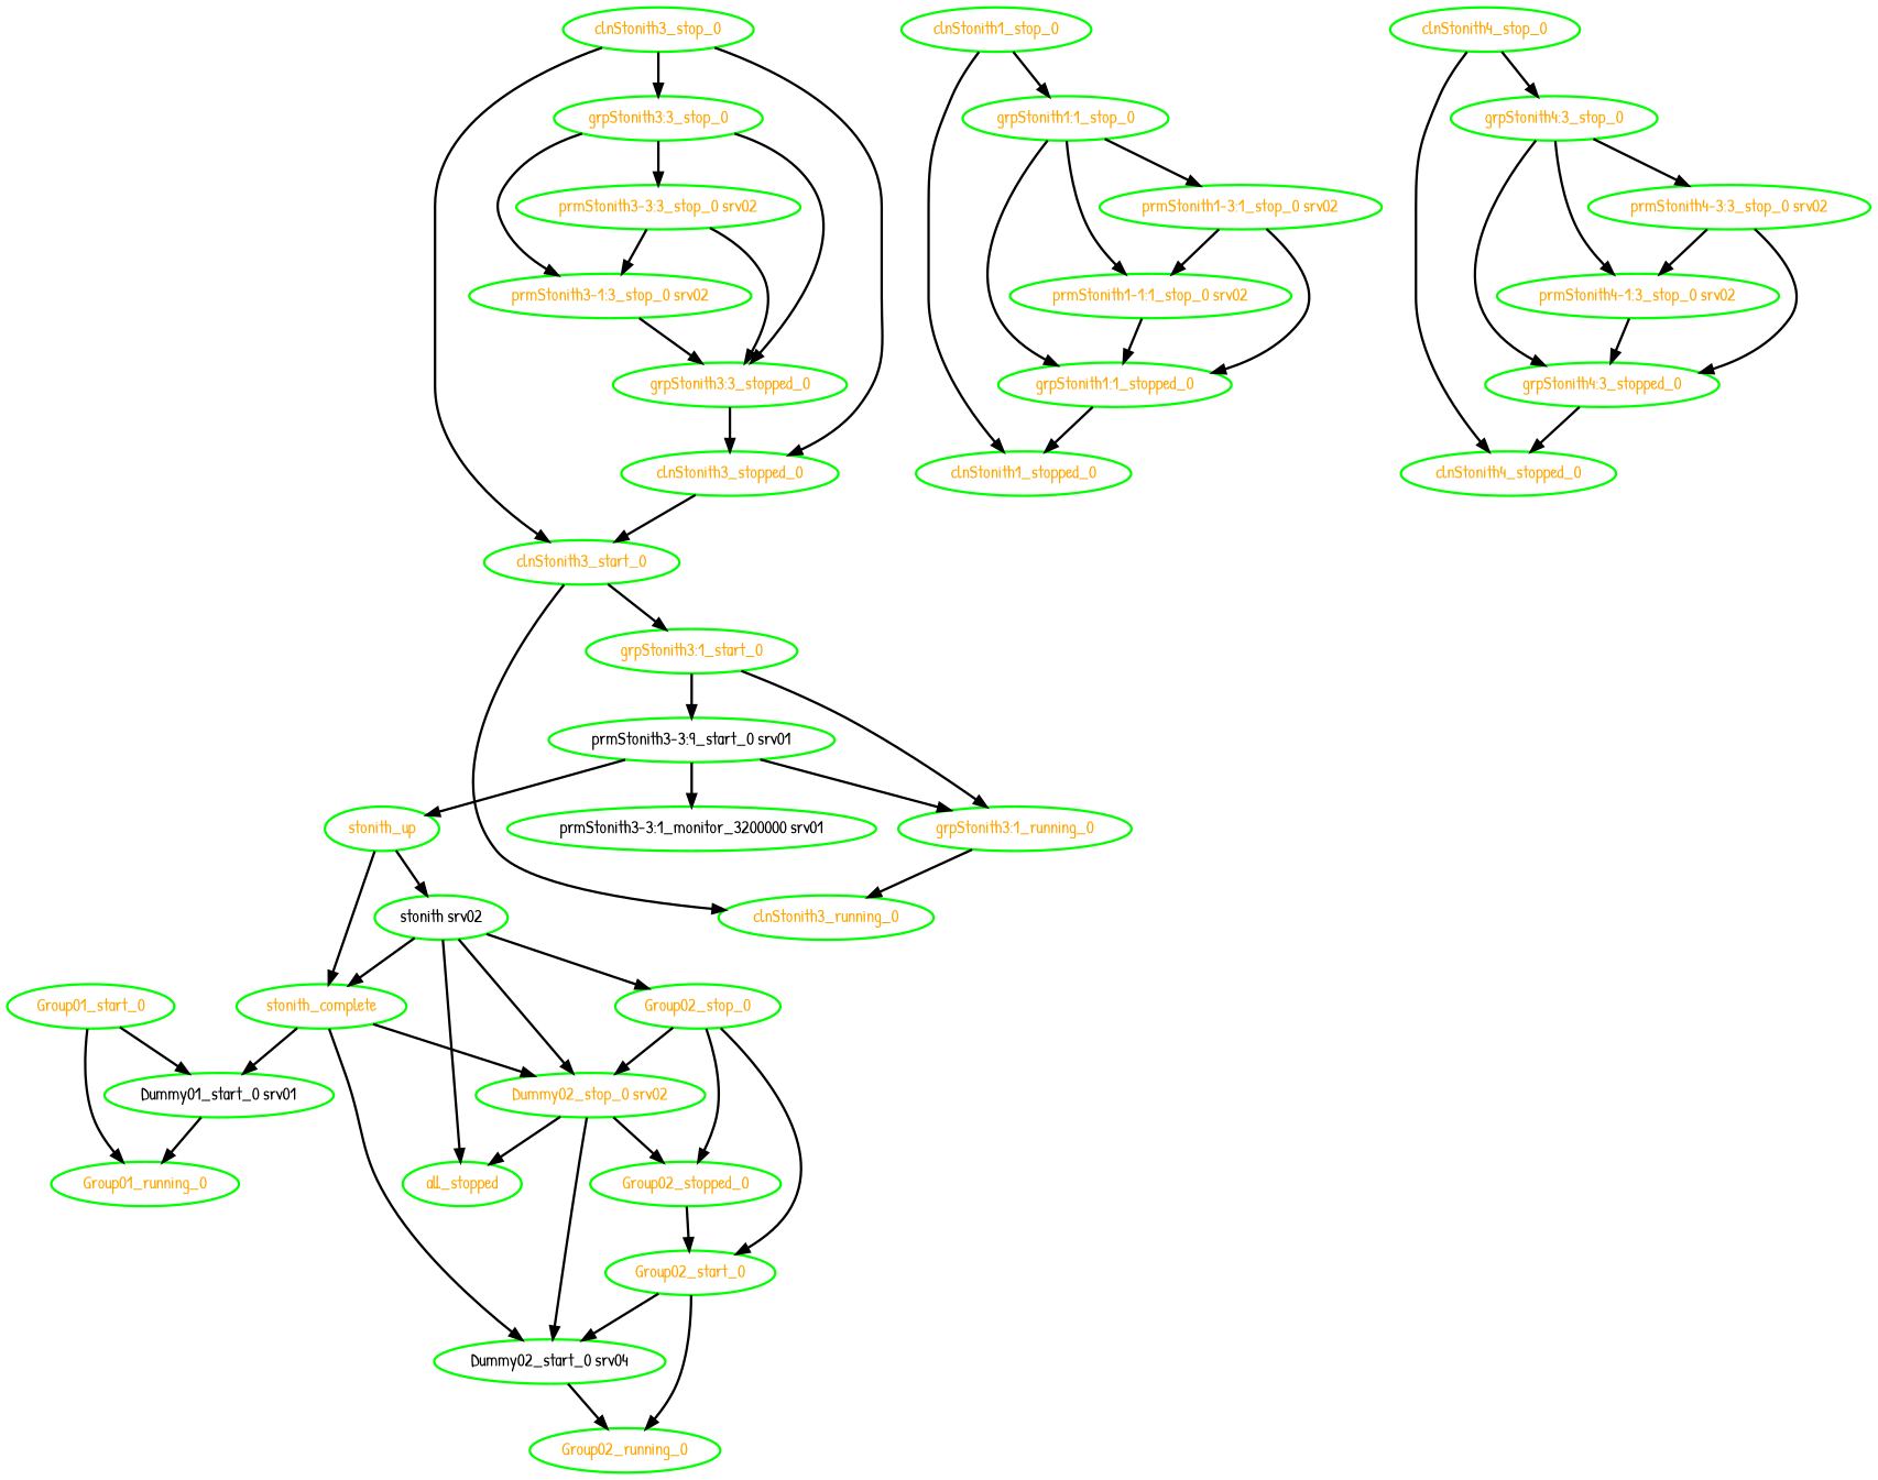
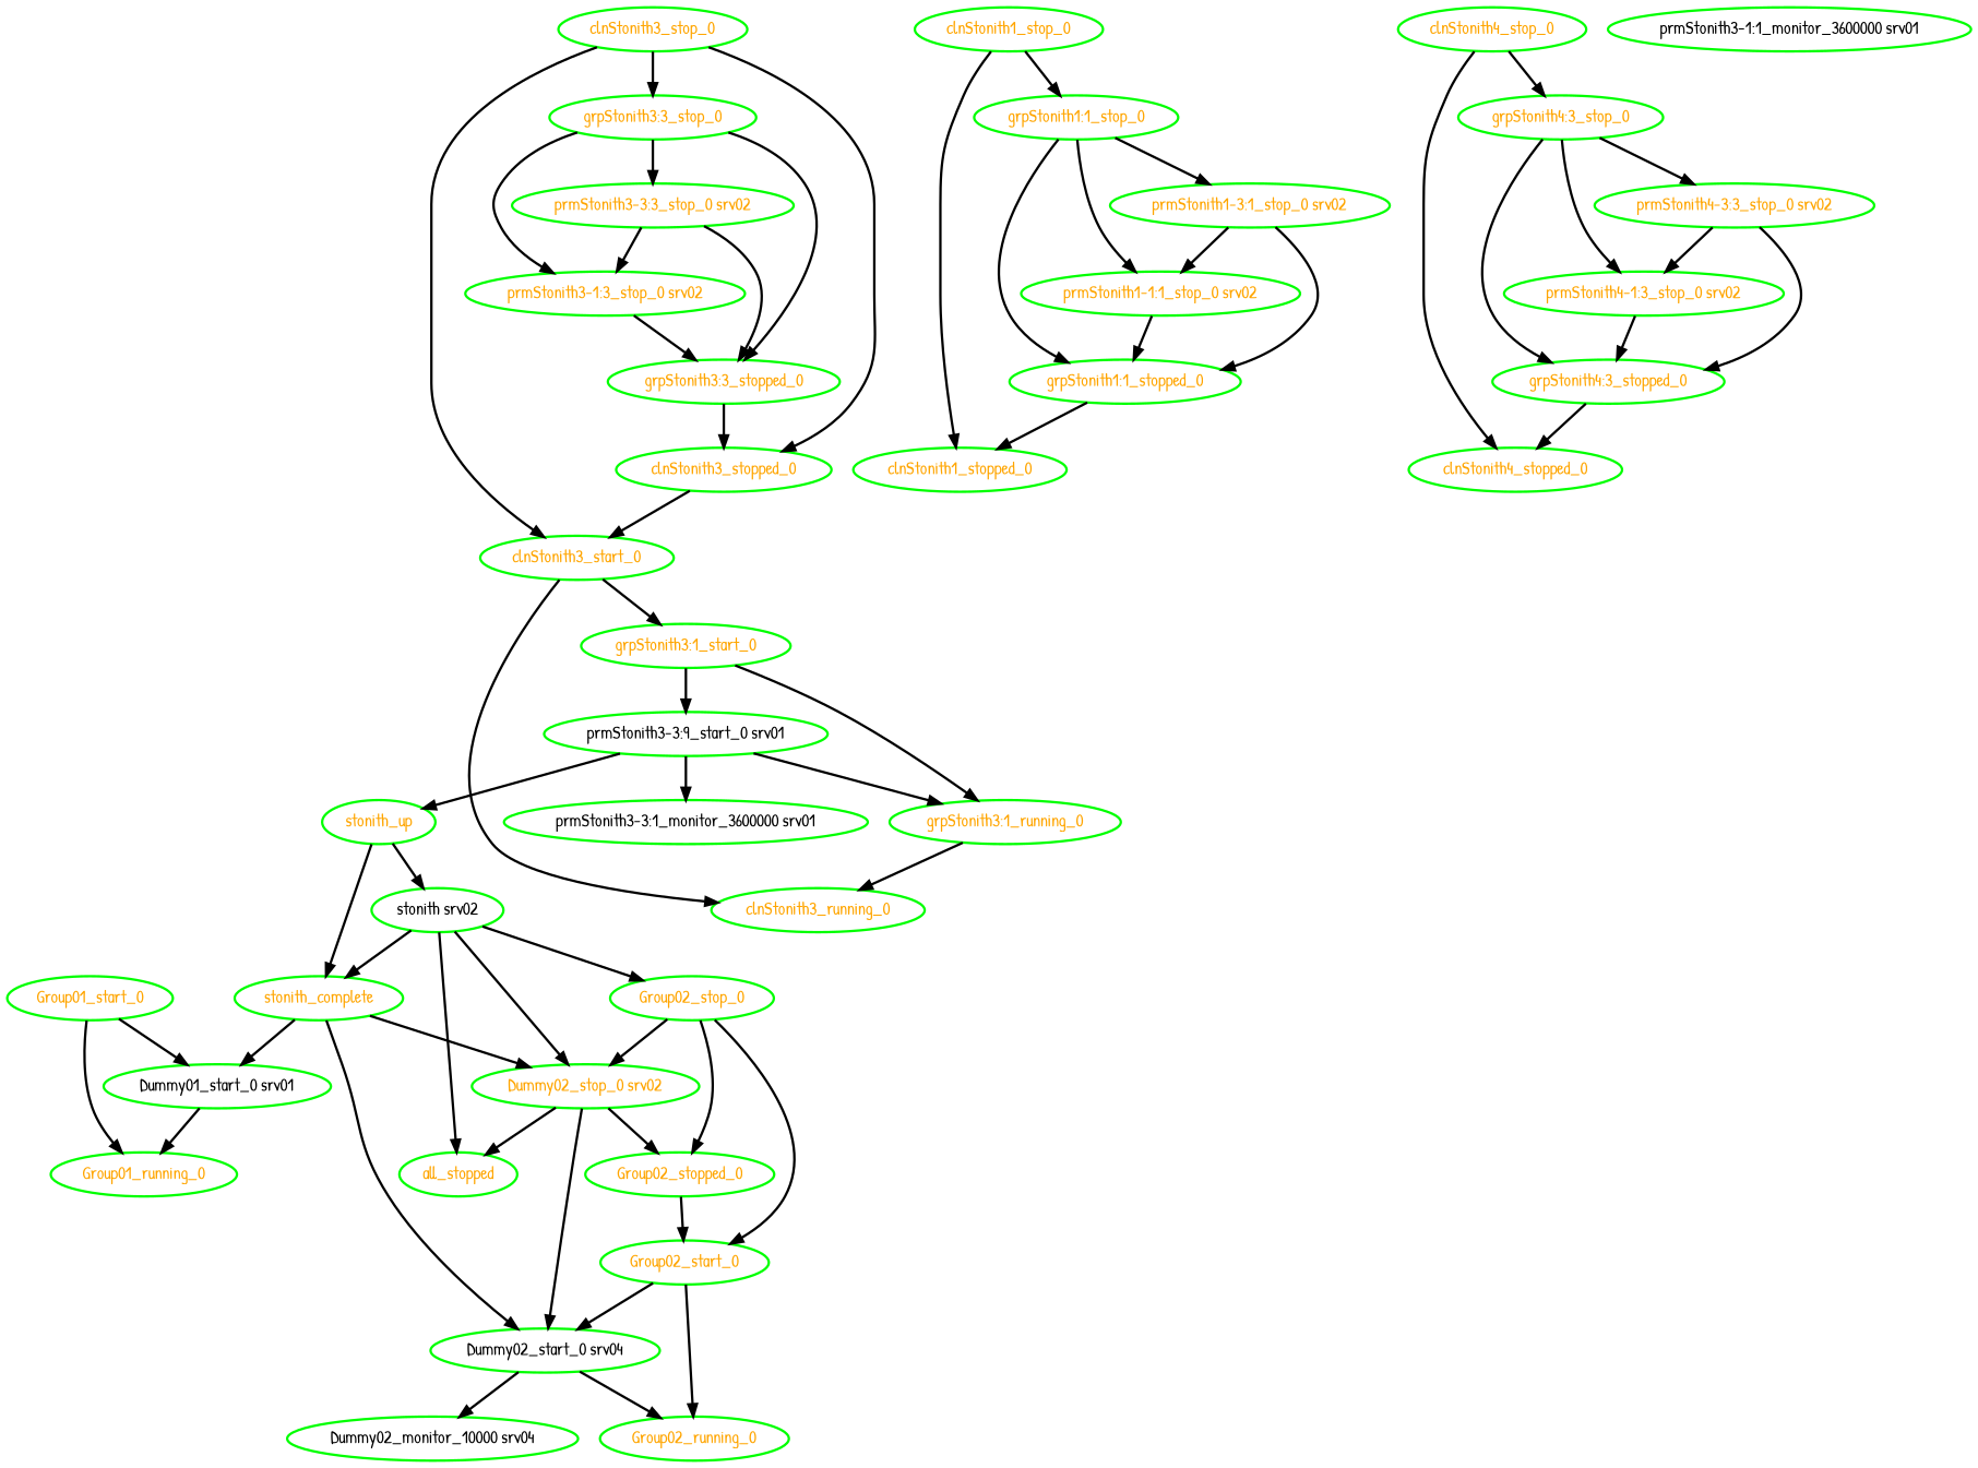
  digraph {
    fontname="Patrick Hand"
    node [color=green fontcolor=orange fontname="Patrick Hand" style=bold]
    edge [fontname="Patrick Hand" style=bold]
    "Dummy01_start_0 srv01" [fontcolor=black]
    Group01_running_0
+   "Dummy02_monitor_10000 srv04" [fontcolor=black]
    "Dummy02_start_0 srv04" [fontcolor=black]
    Group02_running_0
    "Dummy02_stop_0 srv02"
    Group02_stopped_0
    all_stopped
    Group02_start_0
    Group01_start_0
    Group02_stop_0
    clnStonith1_stop_0
    clnStonith1_stopped_0
    "grpStonith1:1_stop_0"
    "grpStonith1:1_stopped_0"
    "prmStonith1-1:1_stop_0 srv02"
    "prmStonith1-3:1_stop_0 srv02"
    clnStonith3_start_0
    clnStonith3_running_0
    "grpStonith3:1_start_0"
    "grpStonith3:1_running_0"
    n22 [fontcolor=black label="prmStonith3-3:9_start_0 srv01"]
-   "prmStonith3-3:1_monitor_3600000 srv01" [fontcolor=black label="prmStonith3-3:1_monitor_3200000 srv01"]
+   "prmStonith3-3:1_monitor_3600000 srv01" [fontcolor=black]
    stonith_up
    clnStonith3_stop_0
    clnStonith3_stopped_0
    "grpStonith3:3_stop_0"
    "grpStonith3:3_stopped_0"
    "prmStonith3-1:3_stop_0 srv02"
    "prmStonith3-3:3_stop_0 srv02"
    clnStonith4_stop_0
    clnStonith4_stopped_0
    "grpStonith4:3_stop_0"
    "grpStonith4:3_stopped_0"
    "prmStonith4-1:3_stop_0 srv02"
    "prmStonith4-3:3_stop_0 srv02"
    "stonith srv02" [fontcolor=black]
    stonith_complete
+   "prmStonith3-1:1_monitor_3600000 srv01" [fontcolor=black]
    "Dummy01_start_0 srv01" -> Group01_running_0
+   "Dummy02_start_0 srv04" -> "Dummy02_monitor_10000 srv04"
    "Dummy02_start_0 srv04" -> Group02_running_0
    "Dummy02_stop_0 srv02" -> "Dummy02_start_0 srv04"
    "Dummy02_stop_0 srv02" -> Group02_stopped_0
    "Dummy02_stop_0 srv02" -> all_stopped
    Group02_stopped_0 -> Group02_start_0
    Group02_start_0 -> "Dummy02_start_0 srv04"
    Group02_start_0 -> Group02_running_0
    Group01_start_0 -> "Dummy01_start_0 srv01"
    Group01_start_0 -> Group01_running_0
    Group02_stop_0 -> "Dummy02_stop_0 srv02"
    Group02_stop_0 -> Group02_stopped_0
    Group02_stop_0 -> Group02_start_0
    clnStonith1_stop_0 -> clnStonith1_stopped_0
    clnStonith1_stop_0 -> "grpStonith1:1_stop_0"
    "grpStonith1:1_stop_0" -> "grpStonith1:1_stopped_0"
    "grpStonith1:1_stop_0" -> "prmStonith1-1:1_stop_0 srv02"
    "grpStonith1:1_stop_0" -> "prmStonith1-3:1_stop_0 srv02"
    "grpStonith1:1_stopped_0" -> clnStonith1_stopped_0
    "prmStonith1-1:1_stop_0 srv02" -> "grpStonith1:1_stopped_0"
    "prmStonith1-3:1_stop_0 srv02" -> "grpStonith1:1_stopped_0"
    "prmStonith1-3:1_stop_0 srv02" -> "prmStonith1-1:1_stop_0 srv02"
    clnStonith3_start_0 -> clnStonith3_running_0
    clnStonith3_start_0 -> "grpStonith3:1_start_0"
    "grpStonith3:1_start_0" -> "grpStonith3:1_running_0"
    "grpStonith3:1_start_0" -> n22
    "grpStonith3:1_running_0" -> clnStonith3_running_0
    n22 -> "grpStonith3:1_running_0"
    n22 -> "prmStonith3-3:1_monitor_3600000 srv01"
    n22 -> stonith_up
    stonith_up -> "stonith srv02"
    stonith_up -> stonith_complete
    clnStonith3_stop_0 -> clnStonith3_start_0
    clnStonith3_stop_0 -> clnStonith3_stopped_0
    clnStonith3_stop_0 -> "grpStonith3:3_stop_0"
    clnStonith3_stopped_0 -> clnStonith3_start_0
    "grpStonith3:3_stop_0" -> "grpStonith3:3_stopped_0"
    "grpStonith3:3_stop_0" -> "prmStonith3-1:3_stop_0 srv02"
    "grpStonith3:3_stop_0" -> "prmStonith3-3:3_stop_0 srv02"
    "grpStonith3:3_stopped_0" -> clnStonith3_stopped_0
    "prmStonith3-1:3_stop_0 srv02" -> "grpStonith3:3_stopped_0"
    "prmStonith3-3:3_stop_0 srv02" -> "grpStonith3:3_stopped_0"
    "prmStonith3-3:3_stop_0 srv02" -> "prmStonith3-1:3_stop_0 srv02"
    clnStonith4_stop_0 -> clnStonith4_stopped_0
    clnStonith4_stop_0 -> "grpStonith4:3_stop_0"
    "grpStonith4:3_stop_0" -> "grpStonith4:3_stopped_0"
    "grpStonith4:3_stop_0" -> "prmStonith4-1:3_stop_0 srv02"
    "grpStonith4:3_stop_0" -> "prmStonith4-3:3_stop_0 srv02"
    "grpStonith4:3_stopped_0" -> clnStonith4_stopped_0
    "prmStonith4-1:3_stop_0 srv02" -> "grpStonith4:3_stopped_0"
    "prmStonith4-3:3_stop_0 srv02" -> "grpStonith4:3_stopped_0"
    "prmStonith4-3:3_stop_0 srv02" -> "prmStonith4-1:3_stop_0 srv02"
    "stonith srv02" -> "Dummy02_stop_0 srv02"
    "stonith srv02" -> all_stopped
    "stonith srv02" -> Group02_stop_0
    "stonith srv02" -> stonith_complete
    stonith_complete -> "Dummy01_start_0 srv01"
    stonith_complete -> "Dummy02_start_0 srv04"
    stonith_complete -> "Dummy02_stop_0 srv02"
  }
